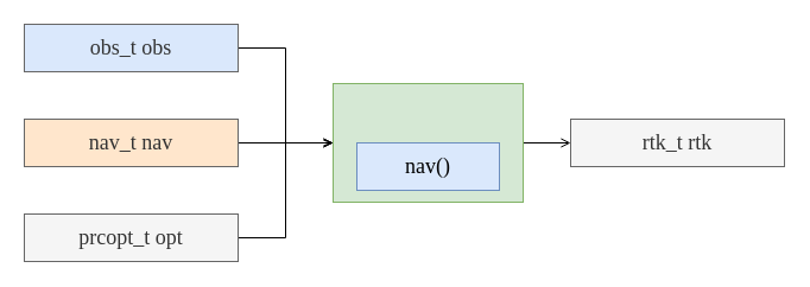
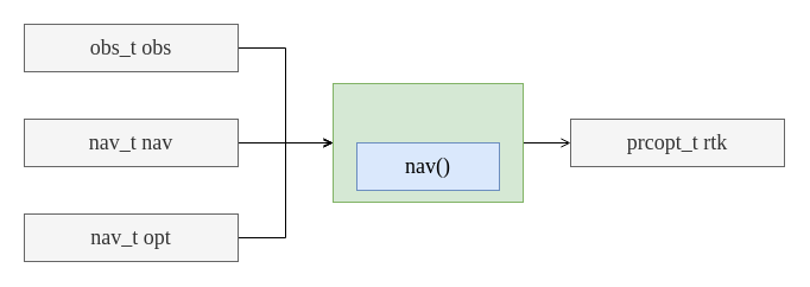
  <mxCell id="0" />
  <mxCell id="1" parent="0" />
  <mxCell id="2" style="edgeStyle=orthogonalEdgeStyle;rounded=0;orthogonalLoop=1;jettySize=auto;html=1;exitX=1;exitY=0.5;exitDx=0;exitDy=0;entryX=0;entryY=0.5;entryDx=0;entryDy=0;endArrow=open;endFill=0;" parent="1" source="3" target="10" edge="1"><mxGeometry relative="1" as="geometry" /></mxCell>
  <mxCell id="3" value="" style="rounded=0;whiteSpace=wrap;html=1;fillColor=#d5e8d4;strokeColor=#82b366;" parent="1" vertex="1"><mxGeometry x="280" y="70" width="160" height="100" as="geometry" /></mxCell>
  <mxCell id="4" style="edgeStyle=orthogonalEdgeStyle;rounded=0;orthogonalLoop=1;jettySize=auto;html=1;exitX=1;exitY=0.5;exitDx=0;exitDy=0;entryX=0;entryY=0.5;entryDx=0;entryDy=0;endArrow=openThin;endFill=0;" parent="1" source="5" target="3" edge="1"><mxGeometry relative="1" as="geometry" /></mxCell>
- <mxCell id="5" value="&lt;font face=&quot;Lucida Console&quot;&gt;&lt;span style=&quot;font-size: 18px;&quot;&gt;obs_t obs&lt;/span&gt;&lt;/font&gt;" style="rounded=0;whiteSpace=wrap;html=1;fillColor=#dae8fc;strokeColor=#666666;fontColor=#333333;" parent="1" vertex="1"><mxGeometry x="20" y="20" width="180" height="40" as="geometry" /></mxCell>
+ <mxCell id="5" value="&lt;font face=&quot;Lucida Console&quot;&gt;&lt;span style=&quot;font-size: 18px;&quot;&gt;obs_t obs&lt;/span&gt;&lt;/font&gt;" style="rounded=0;whiteSpace=wrap;html=1;fillColor=#f5f5f5;strokeColor=#666666;fontColor=#333333;" parent="1" vertex="1"><mxGeometry x="20" y="20" width="180" height="40" as="geometry" /></mxCell>
  <mxCell id="6" style="edgeStyle=orthogonalEdgeStyle;rounded=0;orthogonalLoop=1;jettySize=auto;html=1;exitX=1;exitY=0.5;exitDx=0;exitDy=0;endArrow=open;endFill=0;" parent="1" source="7" target="3" edge="1"><mxGeometry relative="1" as="geometry" /></mxCell>
- <mxCell id="7" value="&lt;font face=&quot;Lucida Console&quot;&gt;&lt;span style=&quot;font-size: 18px;&quot;&gt;nav_t nav&lt;/span&gt;&lt;/font&gt;" style="rounded=0;whiteSpace=wrap;html=1;fillColor=#ffe6cc;strokeColor=#666666;fontColor=#333333;" parent="1" vertex="1"><mxGeometry x="20" y="100" width="180" height="40" as="geometry" /></mxCell>
+ <mxCell id="7" value="&lt;font face=&quot;Lucida Console&quot;&gt;&lt;span style=&quot;font-size: 18px;&quot;&gt;nav_t nav&lt;/span&gt;&lt;/font&gt;" style="rounded=0;whiteSpace=wrap;html=1;fillColor=#f5f5f5;strokeColor=#666666;fontColor=#333333;" parent="1" vertex="1"><mxGeometry x="20" y="100" width="180" height="40" as="geometry" /></mxCell>
  <mxCell id="8" style="edgeStyle=orthogonalEdgeStyle;rounded=0;orthogonalLoop=1;jettySize=auto;html=1;exitX=1;exitY=0.5;exitDx=0;exitDy=0;entryX=0;entryY=0.5;entryDx=0;entryDy=0;endArrow=open;endFill=0;" parent="1" source="9" target="3" edge="1"><mxGeometry relative="1" as="geometry" /></mxCell>
- <mxCell id="9" value="&lt;font face=&quot;Lucida Console&quot;&gt;&lt;span style=&quot;font-size: 18px;&quot;&gt;prcopt_t opt&lt;/span&gt;&lt;/font&gt;" style="rounded=0;whiteSpace=wrap;html=1;fillColor=#f5f5f5;strokeColor=#666666;fontColor=#333333;" parent="1" vertex="1"><mxGeometry x="20" y="180" width="180" height="40" as="geometry" /></mxCell>
- <mxCell id="10" value="&lt;font face=&quot;Lucida Console&quot;&gt;&lt;span style=&quot;font-size: 18px;&quot;&gt;rtk_t rtk&lt;/span&gt;&lt;/font&gt;" style="rounded=0;whiteSpace=wrap;html=1;fillColor=#f5f5f5;strokeColor=#666666;fontColor=#333333;" parent="1" vertex="1"><mxGeometry x="480" y="100" width="180" height="40" as="geometry" /></mxCell>
+ <mxCell id="9" value="&lt;font face=&quot;Lucida Console&quot;&gt;&lt;span style=&quot;font-size: 18px;&quot;&gt;nav_t opt&lt;/span&gt;&lt;/font&gt;" style="rounded=0;whiteSpace=wrap;html=1;fillColor=#f5f5f5;strokeColor=#666666;fontColor=#333333;" parent="1" vertex="1"><mxGeometry x="20" y="180" width="180" height="40" as="geometry" /></mxCell>
+ <mxCell id="10" value="&lt;font face=&quot;Lucida Console&quot;&gt;&lt;span style=&quot;font-size: 18px;&quot;&gt;prcopt_t rtk&lt;/span&gt;&lt;/font&gt;" style="rounded=0;whiteSpace=wrap;html=1;fillColor=#f5f5f5;strokeColor=#666666;fontColor=#333333;" parent="1" vertex="1"><mxGeometry x="480" y="100" width="180" height="40" as="geometry" /></mxCell>
  <mxCell id="11" value="&lt;font style=&quot;font-size: 18px;&quot; face=&quot;Lucida Console&quot;&gt;nav()&lt;/font&gt;" style="rounded=0;whiteSpace=wrap;html=1;fillColor=#dae8fc;strokeColor=#6c8ebf;" vertex="1" parent="1"><mxGeometry x="300" y="120" width="120" height="40" as="geometry" /></mxCell>
